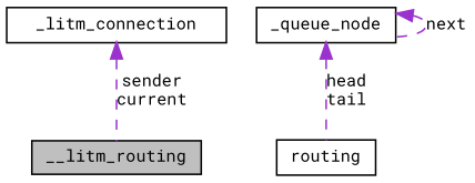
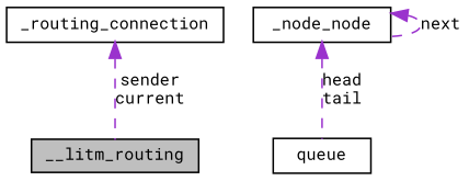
  digraph {
    fontname="Roboto Mono"
    node [color=black fontname="Roboto Mono" fontsize=10 shape=record]
    edge [color=darkorchid3 dir=back fontname="Roboto Mono" fontsize=10 labelfontname=FreeSans labelfontsize=10 style=dashed]
    n1 [fillcolor=grey75 fontcolor=black height=0.2 label=__litm_routing style=filled width=0.4]
-   n2 [height=0.2 label=_litm_connection width=0.4]
-   n3 [height=0.2 label=routing width=0.4]
-   n4 [height=0.2 label=_queue_node width=0.4]
+   n2 [height=0.2 label=_routing_connection width=0.4]
+   n3 [height=0.2 label=queue width=0.4]
+   n4 [height=0.2 label=_node_node width=0.4]
    n2 -> n1 [label="sender\ncurrent"]
    n4 -> n3 [label="head\ntail"]
    n4 -> n4 [label=next]
  }
